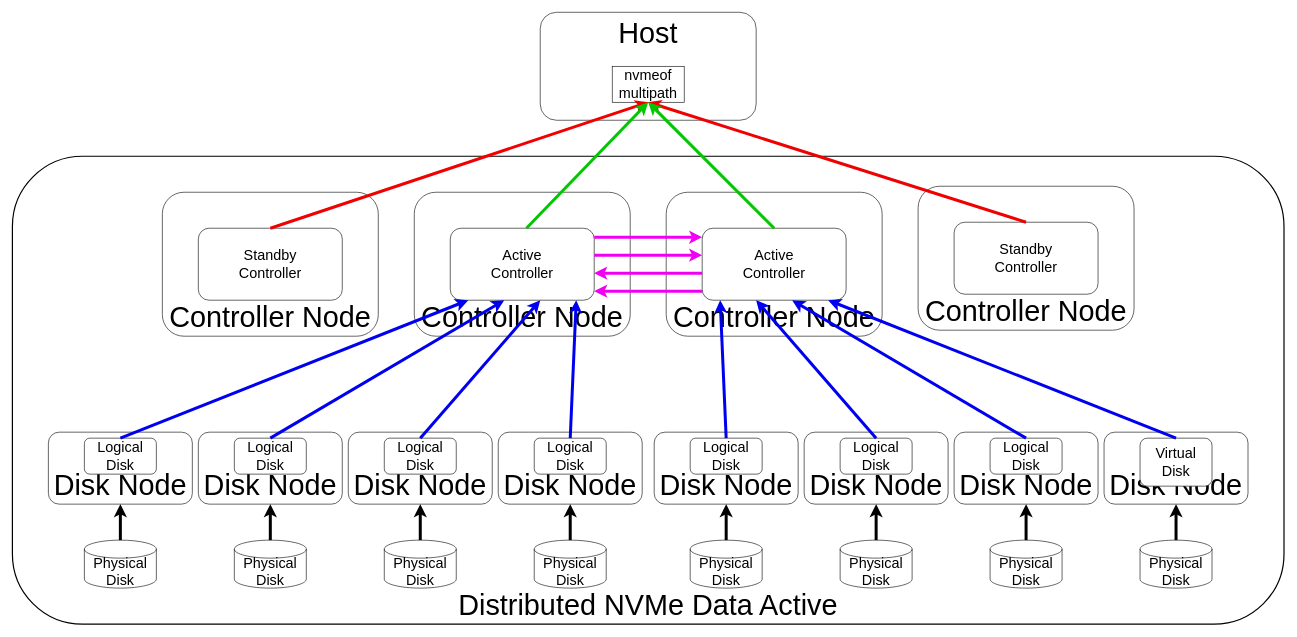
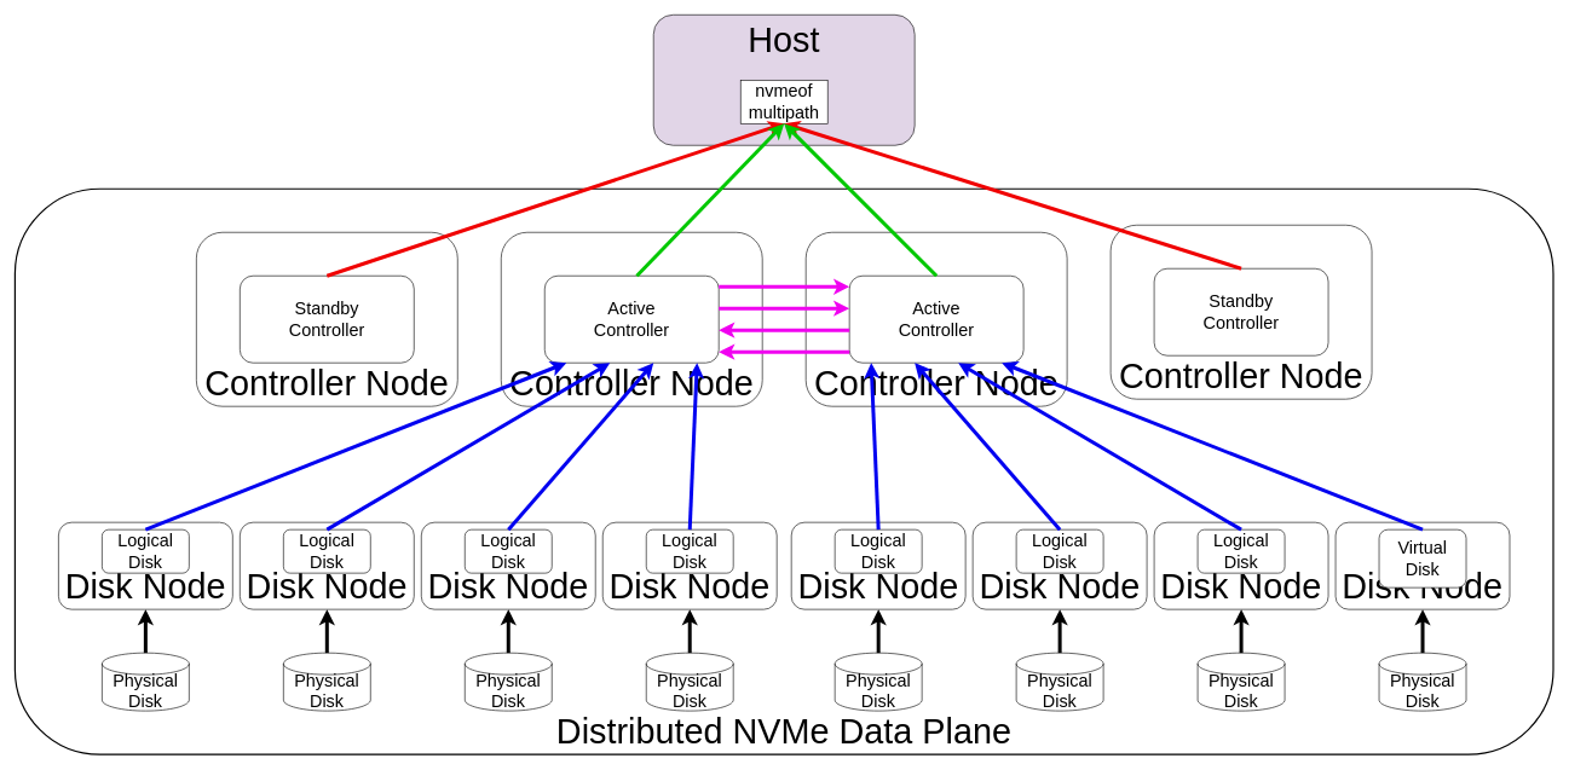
  <mxCell id="0" />
  <mxCell id="1" parent="0" />
- <mxCell id="2" value="&lt;font style=&quot;font-size: 48px;&quot;&gt;Distributed NVMe Data Active&lt;/font&gt;" style="rounded=1;whiteSpace=wrap;html=1;strokeWidth=2;verticalAlign=bottom;" parent="1" vertex="1"><mxGeometry x="20" y="260" width="2120" height="780" as="geometry" /></mxCell>
+ <mxCell id="2" value="&lt;font style=&quot;font-size: 48px;&quot;&gt;Distributed NVMe Data Plane&lt;/font&gt;" style="rounded=1;whiteSpace=wrap;html=1;strokeWidth=2;verticalAlign=bottom;" parent="1" vertex="1"><mxGeometry x="20" y="260" width="2120" height="780" as="geometry" /></mxCell>
  <mxCell id="3" value="&lt;font style=&quot;font-size: 48px;&quot;&gt;Controller Node&lt;/font&gt;" style="rounded=1;whiteSpace=wrap;html=1;verticalAlign=bottom;" parent="1" vertex="1"><mxGeometry x="1110" y="320" width="360" height="240" as="geometry" /></mxCell>
  <mxCell id="4" value="&lt;font style=&quot;font-size: 48px;&quot;&gt;Controller Node&lt;/font&gt;" style="rounded=1;whiteSpace=wrap;html=1;verticalAlign=bottom;" parent="1" vertex="1"><mxGeometry x="690" y="320" width="360" height="240" as="geometry" /></mxCell>
  <mxCell id="5" value="&lt;font style=&quot;font-size: 24px;&quot;&gt;Active&lt;br&gt;Controller&lt;/font&gt;" style="rounded=1;whiteSpace=wrap;html=1;" parent="1" vertex="1"><mxGeometry x="750" y="380" width="240" height="120" as="geometry" /></mxCell>
  <mxCell id="6" value="&lt;font style=&quot;font-size: 24px;&quot;&gt;Active&lt;br&gt;Controller&lt;/font&gt;" style="rounded=1;whiteSpace=wrap;html=1;" parent="1" vertex="1"><mxGeometry x="1170" y="380" width="240" height="120" as="geometry" /></mxCell>
  <mxCell id="7" value="" style="endArrow=classic;html=1;rounded=0;strokeWidth=5;strokeColor=#f000f0;exitX=1;exitY=0.75;exitDx=0;exitDy=0;entryX=0;entryY=0.75;entryDx=0;entryDy=0;" parent="1" edge="1"><mxGeometry width="50" height="50" relative="1" as="geometry"><mxPoint x="1170" y="485" as="sourcePoint" /><mxPoint x="990" y="485" as="targetPoint" /></mxGeometry></mxCell>
  <mxCell id="8" value="" style="endArrow=classic;html=1;rounded=0;strokeWidth=5;strokeColor=#f000f0;exitX=1;exitY=0.25;exitDx=0;exitDy=0;entryX=0;entryY=0.25;entryDx=0;entryDy=0;" parent="1" edge="1"><mxGeometry width="50" height="50" relative="1" as="geometry"><mxPoint x="1170" y="455" as="sourcePoint" /><mxPoint x="990" y="455" as="targetPoint" /></mxGeometry></mxCell>
  <mxCell id="9" value="" style="endArrow=classic;html=1;rounded=0;strokeWidth=5;strokeColor=#f000f0;exitX=0;exitY=0.75;exitDx=0;exitDy=0;entryX=1;entryY=0.75;entryDx=0;entryDy=0;" parent="1" edge="1"><mxGeometry width="50" height="50" relative="1" as="geometry"><mxPoint x="990" y="425" as="sourcePoint" /><mxPoint x="1170" y="425" as="targetPoint" /></mxGeometry></mxCell>
  <mxCell id="10" value="" style="endArrow=classic;html=1;rounded=0;strokeWidth=5;strokeColor=#f000f0;exitX=0;exitY=0.25;exitDx=0;exitDy=0;entryX=1;entryY=0.25;entryDx=0;entryDy=0;" parent="1" edge="1"><mxGeometry width="50" height="50" relative="1" as="geometry"><mxPoint x="990" y="395" as="sourcePoint" /><mxPoint x="1170" y="395" as="targetPoint" /></mxGeometry></mxCell>
  <mxCell id="11" value="&lt;font style=&quot;font-size: 48px;&quot;&gt;Controller Node&lt;/font&gt;" style="rounded=1;whiteSpace=wrap;html=1;verticalAlign=bottom;" parent="1" vertex="1"><mxGeometry x="1530" y="310" width="360" height="240" as="geometry" /></mxCell>
  <mxCell id="12" value="&lt;font style=&quot;font-size: 24px;&quot;&gt;Standby&lt;br&gt;Controller&lt;/font&gt;" style="rounded=1;whiteSpace=wrap;html=1;" parent="1" vertex="1"><mxGeometry x="1590" y="370" width="240" height="120" as="geometry" /></mxCell>
  <mxCell id="13" value="" style="group" parent="1" vertex="1" connectable="0"><mxGeometry x="1590" y="720" width="240" height="120" as="geometry" /></mxCell>
  <mxCell id="14" value="&lt;font style=&quot;font-size: 48px;&quot;&gt;Disk Node&lt;/font&gt;" style="rounded=1;whiteSpace=wrap;html=1;verticalAlign=bottom;" parent="13" vertex="1"><mxGeometry width="240" height="120" as="geometry" /></mxCell>
  <mxCell id="15" value="&lt;span style=&quot;font-size: 24px;&quot;&gt;Logical Disk&lt;/span&gt;" style="rounded=1;whiteSpace=wrap;html=1;" parent="13" vertex="1"><mxGeometry x="60" y="10" width="120" height="60" as="geometry" /></mxCell>
  <mxCell id="16" value="" style="group" parent="1" vertex="1" connectable="0"><mxGeometry x="1840" y="720" width="240" height="120" as="geometry" /></mxCell>
  <mxCell id="17" value="&lt;font style=&quot;font-size: 48px;&quot;&gt;Disk Node&lt;/font&gt;" style="rounded=1;whiteSpace=wrap;html=1;verticalAlign=bottom;" parent="16" vertex="1"><mxGeometry width="240" height="120" as="geometry" /></mxCell>
  <mxCell id="18" value="&lt;span style=&quot;font-size: 24px;&quot;&gt;Virtual Disk&lt;/span&gt;" style="rounded=1;whiteSpace=wrap;html=1;" parent="16" vertex="1"><mxGeometry x="60" y="10" width="120" height="80" as="geometry" /></mxCell>
  <mxCell id="19" value="" style="group" parent="1" vertex="1" connectable="0"><mxGeometry x="1340" y="720" width="240" height="120" as="geometry" /></mxCell>
  <mxCell id="20" value="&lt;font style=&quot;font-size: 48px;&quot;&gt;Disk Node&lt;/font&gt;" style="rounded=1;whiteSpace=wrap;html=1;verticalAlign=bottom;" parent="19" vertex="1"><mxGeometry width="240" height="120" as="geometry" /></mxCell>
  <mxCell id="21" value="&lt;span style=&quot;font-size: 24px;&quot;&gt;Logical Disk&lt;/span&gt;" style="rounded=1;whiteSpace=wrap;html=1;" parent="19" vertex="1"><mxGeometry x="60" y="10" width="120" height="60" as="geometry" /></mxCell>
  <mxCell id="22" value="" style="group" parent="1" vertex="1" connectable="0"><mxGeometry x="1090" y="720" width="240" height="120" as="geometry" /></mxCell>
  <mxCell id="23" value="&lt;font style=&quot;font-size: 48px;&quot;&gt;Disk Node&lt;/font&gt;" style="rounded=1;whiteSpace=wrap;html=1;verticalAlign=bottom;" parent="22" vertex="1"><mxGeometry width="240" height="120" as="geometry" /></mxCell>
  <mxCell id="24" value="&lt;span style=&quot;font-size: 24px;&quot;&gt;Logical Disk&lt;/span&gt;" style="rounded=1;whiteSpace=wrap;html=1;" parent="22" vertex="1"><mxGeometry x="60" y="10" width="120" height="60" as="geometry" /></mxCell>
  <mxCell id="25" value="" style="group" parent="1" vertex="1" connectable="0"><mxGeometry x="580" y="720" width="240" height="120" as="geometry" /></mxCell>
  <mxCell id="26" value="&lt;font style=&quot;font-size: 48px;&quot;&gt;Disk Node&lt;/font&gt;" style="rounded=1;whiteSpace=wrap;html=1;verticalAlign=bottom;" parent="25" vertex="1"><mxGeometry width="240" height="120" as="geometry" /></mxCell>
  <mxCell id="27" value="&lt;span style=&quot;font-size: 24px;&quot;&gt;Logical Disk&lt;/span&gt;" style="rounded=1;whiteSpace=wrap;html=1;" parent="25" vertex="1"><mxGeometry x="60" y="10" width="120" height="60" as="geometry" /></mxCell>
  <mxCell id="28" value="" style="group" parent="1" vertex="1" connectable="0"><mxGeometry x="330" y="720" width="240" height="120" as="geometry" /></mxCell>
  <mxCell id="29" value="&lt;font style=&quot;font-size: 48px;&quot;&gt;Disk Node&lt;/font&gt;" style="rounded=1;whiteSpace=wrap;html=1;verticalAlign=bottom;" parent="28" vertex="1"><mxGeometry width="240" height="120" as="geometry" /></mxCell>
  <mxCell id="30" value="&lt;span style=&quot;font-size: 24px;&quot;&gt;Logical Disk&lt;/span&gt;" style="rounded=1;whiteSpace=wrap;html=1;" parent="28" vertex="1"><mxGeometry x="60" y="10" width="120" height="60" as="geometry" /></mxCell>
  <mxCell id="31" value="" style="group" parent="1" vertex="1" connectable="0"><mxGeometry x="80" y="720" width="240" height="120" as="geometry" /></mxCell>
  <mxCell id="32" value="&lt;font style=&quot;font-size: 48px;&quot;&gt;Disk Node&lt;/font&gt;" style="rounded=1;whiteSpace=wrap;html=1;verticalAlign=bottom;" parent="31" vertex="1"><mxGeometry width="240" height="120" as="geometry" /></mxCell>
  <mxCell id="33" value="&lt;span style=&quot;font-size: 24px;&quot;&gt;Logical Disk&lt;/span&gt;" style="rounded=1;whiteSpace=wrap;html=1;" parent="31" vertex="1"><mxGeometry x="60" y="10" width="120" height="60" as="geometry" /></mxCell>
  <mxCell id="34" value="" style="endArrow=classic;html=1;rounded=0;strokeWidth=5;strokeColor=#0000f0;exitX=0.5;exitY=0;exitDx=0;exitDy=0;entryX=0.5;entryY=0;entryDx=0;entryDy=0;" parent="1" source="33" edge="1"><mxGeometry width="50" height="50" relative="1" as="geometry"><mxPoint x="200" y="620" as="sourcePoint" /><mxPoint x="780" y="500" as="targetPoint" /></mxGeometry></mxCell>
  <mxCell id="35" value="" style="endArrow=classic;html=1;rounded=0;strokeWidth=5;strokeColor=#0000f0;exitX=0.5;exitY=0;exitDx=0;exitDy=0;entryX=0.5;entryY=0;entryDx=0;entryDy=0;" parent="1" source="30" edge="1"><mxGeometry width="50" height="50" relative="1" as="geometry"><mxPoint x="650" y="680" as="sourcePoint" /><mxPoint x="840" y="500" as="targetPoint" /></mxGeometry></mxCell>
  <mxCell id="36" value="" style="endArrow=classic;html=1;rounded=0;strokeWidth=5;strokeColor=#0000f0;exitX=0.5;exitY=0;exitDx=0;exitDy=0;entryX=0.5;entryY=0;entryDx=0;entryDy=0;" parent="1" source="27" edge="1"><mxGeometry width="50" height="50" relative="1" as="geometry"><mxPoint x="830" y="660" as="sourcePoint" /><mxPoint x="900" y="500" as="targetPoint" /></mxGeometry></mxCell>
  <mxCell id="37" value="" style="endArrow=classic;html=1;rounded=0;strokeWidth=5;strokeColor=#0000f0;exitX=0.5;exitY=0;exitDx=0;exitDy=0;entryX=0.5;entryY=0;entryDx=0;entryDy=0;" parent="1" source="21" edge="1"><mxGeometry width="50" height="50" relative="1" as="geometry"><mxPoint x="1420" y="640" as="sourcePoint" /><mxPoint x="1260" y="500" as="targetPoint" /></mxGeometry></mxCell>
  <mxCell id="38" value="" style="endArrow=classic;html=1;rounded=0;strokeWidth=5;strokeColor=#0000f0;exitX=0.5;exitY=0;exitDx=0;exitDy=0;entryX=0.5;entryY=0;entryDx=0;entryDy=0;" parent="1" source="15" edge="1"><mxGeometry width="50" height="50" relative="1" as="geometry"><mxPoint x="1860" y="650" as="sourcePoint" /><mxPoint x="1320" y="500" as="targetPoint" /></mxGeometry></mxCell>
  <mxCell id="39" value="" style="endArrow=classic;html=1;rounded=0;strokeWidth=5;strokeColor=#0000f0;exitX=0.5;exitY=0;exitDx=0;exitDy=0;entryX=0.5;entryY=0;entryDx=0;entryDy=0;" parent="1" source="18" edge="1"><mxGeometry width="50" height="50" relative="1" as="geometry"><mxPoint x="1870" y="660" as="sourcePoint" /><mxPoint x="1380" y="500" as="targetPoint" /></mxGeometry></mxCell>
  <mxCell id="40" value="&lt;font style=&quot;font-size: 24px;&quot;&gt;Physical&lt;br&gt;Disk&lt;/font&gt;" style="shape=cylinder3;whiteSpace=wrap;html=1;boundedLbl=1;backgroundOutline=1;size=15;" parent="1" vertex="1"><mxGeometry x="140" y="900" width="120" height="80" as="geometry" /></mxCell>
  <mxCell id="41" value="&lt;font style=&quot;font-size: 24px;&quot;&gt;Physical&lt;br&gt;Disk&lt;/font&gt;" style="shape=cylinder3;whiteSpace=wrap;html=1;boundedLbl=1;backgroundOutline=1;size=15;" parent="1" vertex="1"><mxGeometry x="390" y="900" width="120" height="80" as="geometry" /></mxCell>
  <mxCell id="42" value="&lt;font style=&quot;font-size: 24px;&quot;&gt;Physical&lt;br&gt;Disk&lt;/font&gt;" style="shape=cylinder3;whiteSpace=wrap;html=1;boundedLbl=1;backgroundOutline=1;size=15;" parent="1" vertex="1"><mxGeometry x="1900" y="900" width="120" height="80" as="geometry" /></mxCell>
  <mxCell id="43" value="&lt;font style=&quot;font-size: 24px;&quot;&gt;Physical&lt;br&gt;Disk&lt;/font&gt;" style="shape=cylinder3;whiteSpace=wrap;html=1;boundedLbl=1;backgroundOutline=1;size=15;" parent="1" vertex="1"><mxGeometry x="1650" y="900" width="120" height="80" as="geometry" /></mxCell>
  <mxCell id="44" value="&lt;font style=&quot;font-size: 24px;&quot;&gt;Physical&lt;br&gt;Disk&lt;/font&gt;" style="shape=cylinder3;whiteSpace=wrap;html=1;boundedLbl=1;backgroundOutline=1;size=15;" parent="1" vertex="1"><mxGeometry x="1400" y="900" width="120" height="80" as="geometry" /></mxCell>
  <mxCell id="45" value="&lt;font style=&quot;font-size: 24px;&quot;&gt;Physical&lt;br&gt;Disk&lt;/font&gt;" style="shape=cylinder3;whiteSpace=wrap;html=1;boundedLbl=1;backgroundOutline=1;size=15;" parent="1" vertex="1"><mxGeometry x="1150" y="900" width="120" height="80" as="geometry" /></mxCell>
  <mxCell id="46" value="&lt;font style=&quot;font-size: 24px;&quot;&gt;Physical&lt;br&gt;Disk&lt;/font&gt;" style="shape=cylinder3;whiteSpace=wrap;html=1;boundedLbl=1;backgroundOutline=1;size=15;" parent="1" vertex="1"><mxGeometry x="890" y="900" width="120" height="80" as="geometry" /></mxCell>
  <mxCell id="47" value="&lt;font style=&quot;font-size: 24px;&quot;&gt;Physical&lt;br&gt;Disk&lt;/font&gt;" style="shape=cylinder3;whiteSpace=wrap;html=1;boundedLbl=1;backgroundOutline=1;size=15;" parent="1" vertex="1"><mxGeometry x="640" y="900" width="120" height="80" as="geometry" /></mxCell>
  <mxCell id="48" value="" style="endArrow=classic;html=1;rounded=0;strokeWidth=5;strokeColor=#000000;exitX=0.5;exitY=0;exitDx=0;exitDy=0;exitPerimeter=0;entryX=0.5;entryY=0;entryDx=0;entryDy=0;" parent="1" source="42" edge="1"><mxGeometry width="50" height="50" relative="1" as="geometry"><mxPoint x="1780" y="1050" as="sourcePoint" /><mxPoint x="1960" y="840" as="targetPoint" /></mxGeometry></mxCell>
  <mxCell id="49" value="" style="endArrow=classic;html=1;rounded=0;strokeWidth=5;strokeColor=#000000;exitX=0.5;exitY=0;exitDx=0;exitDy=0;exitPerimeter=0;entryX=0.5;entryY=0;entryDx=0;entryDy=0;" parent="1" source="43" edge="1"><mxGeometry width="50" height="50" relative="1" as="geometry"><mxPoint x="1770" y="1080" as="sourcePoint" /><mxPoint x="1710" y="840" as="targetPoint" /></mxGeometry></mxCell>
  <mxCell id="50" value="" style="endArrow=classic;html=1;rounded=0;strokeWidth=5;strokeColor=#000000;exitX=0.5;exitY=0;exitDx=0;exitDy=0;exitPerimeter=0;entryX=0.5;entryY=0;entryDx=0;entryDy=0;" parent="1" source="44" edge="1"><mxGeometry width="50" height="50" relative="1" as="geometry"><mxPoint x="1590" y="1120" as="sourcePoint" /><mxPoint x="1460" y="840" as="targetPoint" /></mxGeometry></mxCell>
  <mxCell id="51" value="" style="endArrow=classic;html=1;rounded=0;strokeWidth=5;strokeColor=#000000;exitX=0.5;exitY=0;exitDx=0;exitDy=0;exitPerimeter=0;entryX=0.5;entryY=0;entryDx=0;entryDy=0;" parent="1" source="45" edge="1"><mxGeometry width="50" height="50" relative="1" as="geometry"><mxPoint x="1230" y="1070" as="sourcePoint" /><mxPoint x="1210" y="840" as="targetPoint" /></mxGeometry></mxCell>
  <mxCell id="52" value="" style="endArrow=classic;html=1;rounded=0;strokeWidth=5;strokeColor=#000000;exitX=0.5;exitY=0;exitDx=0;exitDy=0;exitPerimeter=0;entryX=0.5;entryY=0;entryDx=0;entryDy=0;" parent="1" source="47" edge="1"><mxGeometry width="50" height="50" relative="1" as="geometry"><mxPoint x="755" y="1080" as="sourcePoint" /><mxPoint x="700" y="840" as="targetPoint" /></mxGeometry></mxCell>
  <mxCell id="53" value="" style="endArrow=classic;html=1;rounded=0;strokeWidth=5;strokeColor=#000000;exitX=0.5;exitY=0;exitDx=0;exitDy=0;exitPerimeter=0;entryX=0.5;entryY=0;entryDx=0;entryDy=0;" parent="1" source="41" edge="1"><mxGeometry width="50" height="50" relative="1" as="geometry"><mxPoint x="475" y="1090" as="sourcePoint" /><mxPoint x="450" y="840" as="targetPoint" /></mxGeometry></mxCell>
  <mxCell id="54" value="" style="endArrow=classic;html=1;rounded=0;strokeWidth=5;strokeColor=#000000;exitX=0.5;exitY=0;exitDx=0;exitDy=0;exitPerimeter=0;entryX=0.5;entryY=0;entryDx=0;entryDy=0;" parent="1" source="40" edge="1"><mxGeometry width="50" height="50" relative="1" as="geometry"><mxPoint x="260" y="1040" as="sourcePoint" /><mxPoint x="200" y="840" as="targetPoint" /></mxGeometry></mxCell>
  <mxCell id="55" value="" style="group" parent="1" vertex="1" connectable="0"><mxGeometry x="830" y="720" width="240" height="120" as="geometry" /></mxCell>
  <mxCell id="56" value="&lt;font style=&quot;font-size: 48px;&quot;&gt;Disk Node&lt;/font&gt;" style="rounded=1;whiteSpace=wrap;html=1;verticalAlign=bottom;" parent="55" vertex="1"><mxGeometry width="240" height="120" as="geometry" /></mxCell>
  <mxCell id="57" value="&lt;span style=&quot;font-size: 24px;&quot;&gt;Logical Disk&lt;/span&gt;" style="rounded=1;whiteSpace=wrap;html=1;" parent="55" vertex="1"><mxGeometry x="60" y="10" width="120" height="60" as="geometry" /></mxCell>
  <mxCell id="58" value="" style="endArrow=classic;html=1;rounded=0;strokeWidth=5;strokeColor=#0000f0;entryX=0.5;entryY=0;entryDx=0;entryDy=0;exitX=0.5;exitY=0;exitDx=0;exitDy=0;" parent="1" edge="1"><mxGeometry width="50" height="50" relative="1" as="geometry"><mxPoint x="960" y="500" as="sourcePoint" /><mxPoint x="960" y="500" as="targetPoint" /></mxGeometry></mxCell>
  <mxCell id="59" value="" style="endArrow=classic;html=1;rounded=0;strokeWidth=5;strokeColor=#0000f0;exitX=0.5;exitY=0;exitDx=0;exitDy=0;entryX=0.5;entryY=0;entryDx=0;entryDy=0;" parent="1" source="24" edge="1"><mxGeometry width="50" height="50" relative="1" as="geometry"><mxPoint x="1220" y="660" as="sourcePoint" /><mxPoint x="1200" y="500" as="targetPoint" /></mxGeometry></mxCell>
  <mxCell id="60" value="" style="endArrow=classic;html=1;rounded=0;strokeWidth=5;strokeColor=#000000;exitX=0.5;exitY=0;exitDx=0;exitDy=0;exitPerimeter=0;entryX=0.5;entryY=1;entryDx=0;entryDy=0;" parent="1" source="46" target="56" edge="1"><mxGeometry width="50" height="50" relative="1" as="geometry"><mxPoint x="950" y="1120" as="sourcePoint" /><mxPoint x="1000" y="1070" as="targetPoint" /></mxGeometry></mxCell>
  <mxCell id="61" value="" style="group" parent="1" vertex="1" connectable="0"><mxGeometry x="900" y="20" width="360" height="180" as="geometry" /></mxCell>
- <mxCell id="62" value="&lt;font style=&quot;font-size: 48px;&quot;&gt;Host&lt;/font&gt;" style="rounded=1;whiteSpace=wrap;html=1;verticalAlign=top;" parent="61" vertex="1"><mxGeometry width="360" height="180" as="geometry" /></mxCell>
+ <mxCell id="62" value="&lt;font style=&quot;font-size: 48px;&quot;&gt;Host&lt;/font&gt;" style="rounded=1;whiteSpace=wrap;html=1;verticalAlign=top;fillColor=#e1d5e7;" parent="61" vertex="1"><mxGeometry width="360" height="180" as="geometry" /></mxCell>
  <mxCell id="63" value="&lt;font style=&quot;font-size: 24px;&quot;&gt;nvmeof&lt;br&gt;multipath&lt;br&gt;&lt;/font&gt;" style="rounded=0;whiteSpace=wrap;html=1;" parent="61" vertex="1"><mxGeometry x="120" y="90" width="120" height="60" as="geometry" /></mxCell>
  <mxCell id="64" value="" style="endArrow=classic;html=1;rounded=0;strokeWidth=5;strokeColor=#f00000;exitX=0.5;exitY=0;exitDx=0;exitDy=0;entryX=0.5;entryY=1;entryDx=0;entryDy=0;" parent="1" source="12" target="63" edge="1"><mxGeometry width="50" height="50" relative="1" as="geometry"><mxPoint x="1490" y="180" as="sourcePoint" /><mxPoint x="1540" y="130" as="targetPoint" /></mxGeometry></mxCell>
  <mxCell id="65" value="&lt;font style=&quot;font-size: 48px;&quot;&gt;Controller Node&lt;/font&gt;" style="rounded=1;whiteSpace=wrap;html=1;verticalAlign=bottom;" parent="1" vertex="1"><mxGeometry x="270" y="320" width="360" height="240" as="geometry" /></mxCell>
  <mxCell id="66" value="&lt;font style=&quot;font-size: 24px;&quot;&gt;Standby&lt;br&gt;Controller&lt;/font&gt;" style="rounded=1;whiteSpace=wrap;html=1;" parent="1" vertex="1"><mxGeometry x="330" y="380" width="240" height="120" as="geometry" /></mxCell>
  <mxCell id="67" value="" style="endArrow=classic;html=1;rounded=0;strokeWidth=5;strokeColor=#f00000;exitX=0.5;exitY=0;exitDx=0;exitDy=0;entryX=0.5;entryY=1;entryDx=0;entryDy=0;" parent="1" source="66" target="63" edge="1"><mxGeometry width="50" height="50" relative="1" as="geometry"><mxPoint x="670" y="230" as="sourcePoint" /><mxPoint x="100" y="20" as="targetPoint" /></mxGeometry></mxCell>
  <mxCell id="68" value="" style="endArrow=classic;html=1;rounded=0;strokeWidth=5;strokeColor=#00c800;exitX=0.529;exitY=0;exitDx=0;exitDy=0;exitPerimeter=0;entryX=0.5;entryY=1;entryDx=0;entryDy=0;" parent="1" source="5" target="63" edge="1"><mxGeometry width="50" height="50" relative="1" as="geometry"><mxPoint x="790" y="200" as="sourcePoint" /><mxPoint x="840" y="150" as="targetPoint" /></mxGeometry></mxCell>
  <mxCell id="69" value="" style="endArrow=classic;html=1;rounded=0;strokeWidth=5;strokeColor=#00c800;exitX=0.5;exitY=0;exitDx=0;exitDy=0;entryX=0.5;entryY=1;entryDx=0;entryDy=0;" parent="1" source="6" target="63" edge="1"><mxGeometry width="50" height="50" relative="1" as="geometry"><mxPoint x="660" y="140" as="sourcePoint" /><mxPoint x="710" y="90" as="targetPoint" /></mxGeometry></mxCell>
  <mxCell id="70" value="" style="endArrow=classic;html=1;rounded=0;strokeWidth=5;strokeColor=#0000f0;entryX=0.5;entryY=0;entryDx=0;entryDy=0;exitX=0.5;exitY=0;exitDx=0;exitDy=0;" parent="1" source="57" edge="1"><mxGeometry width="50" height="50" relative="1" as="geometry"><mxPoint x="950" y="730" as="sourcePoint" /><mxPoint x="960" y="500" as="targetPoint" /></mxGeometry></mxCell>
